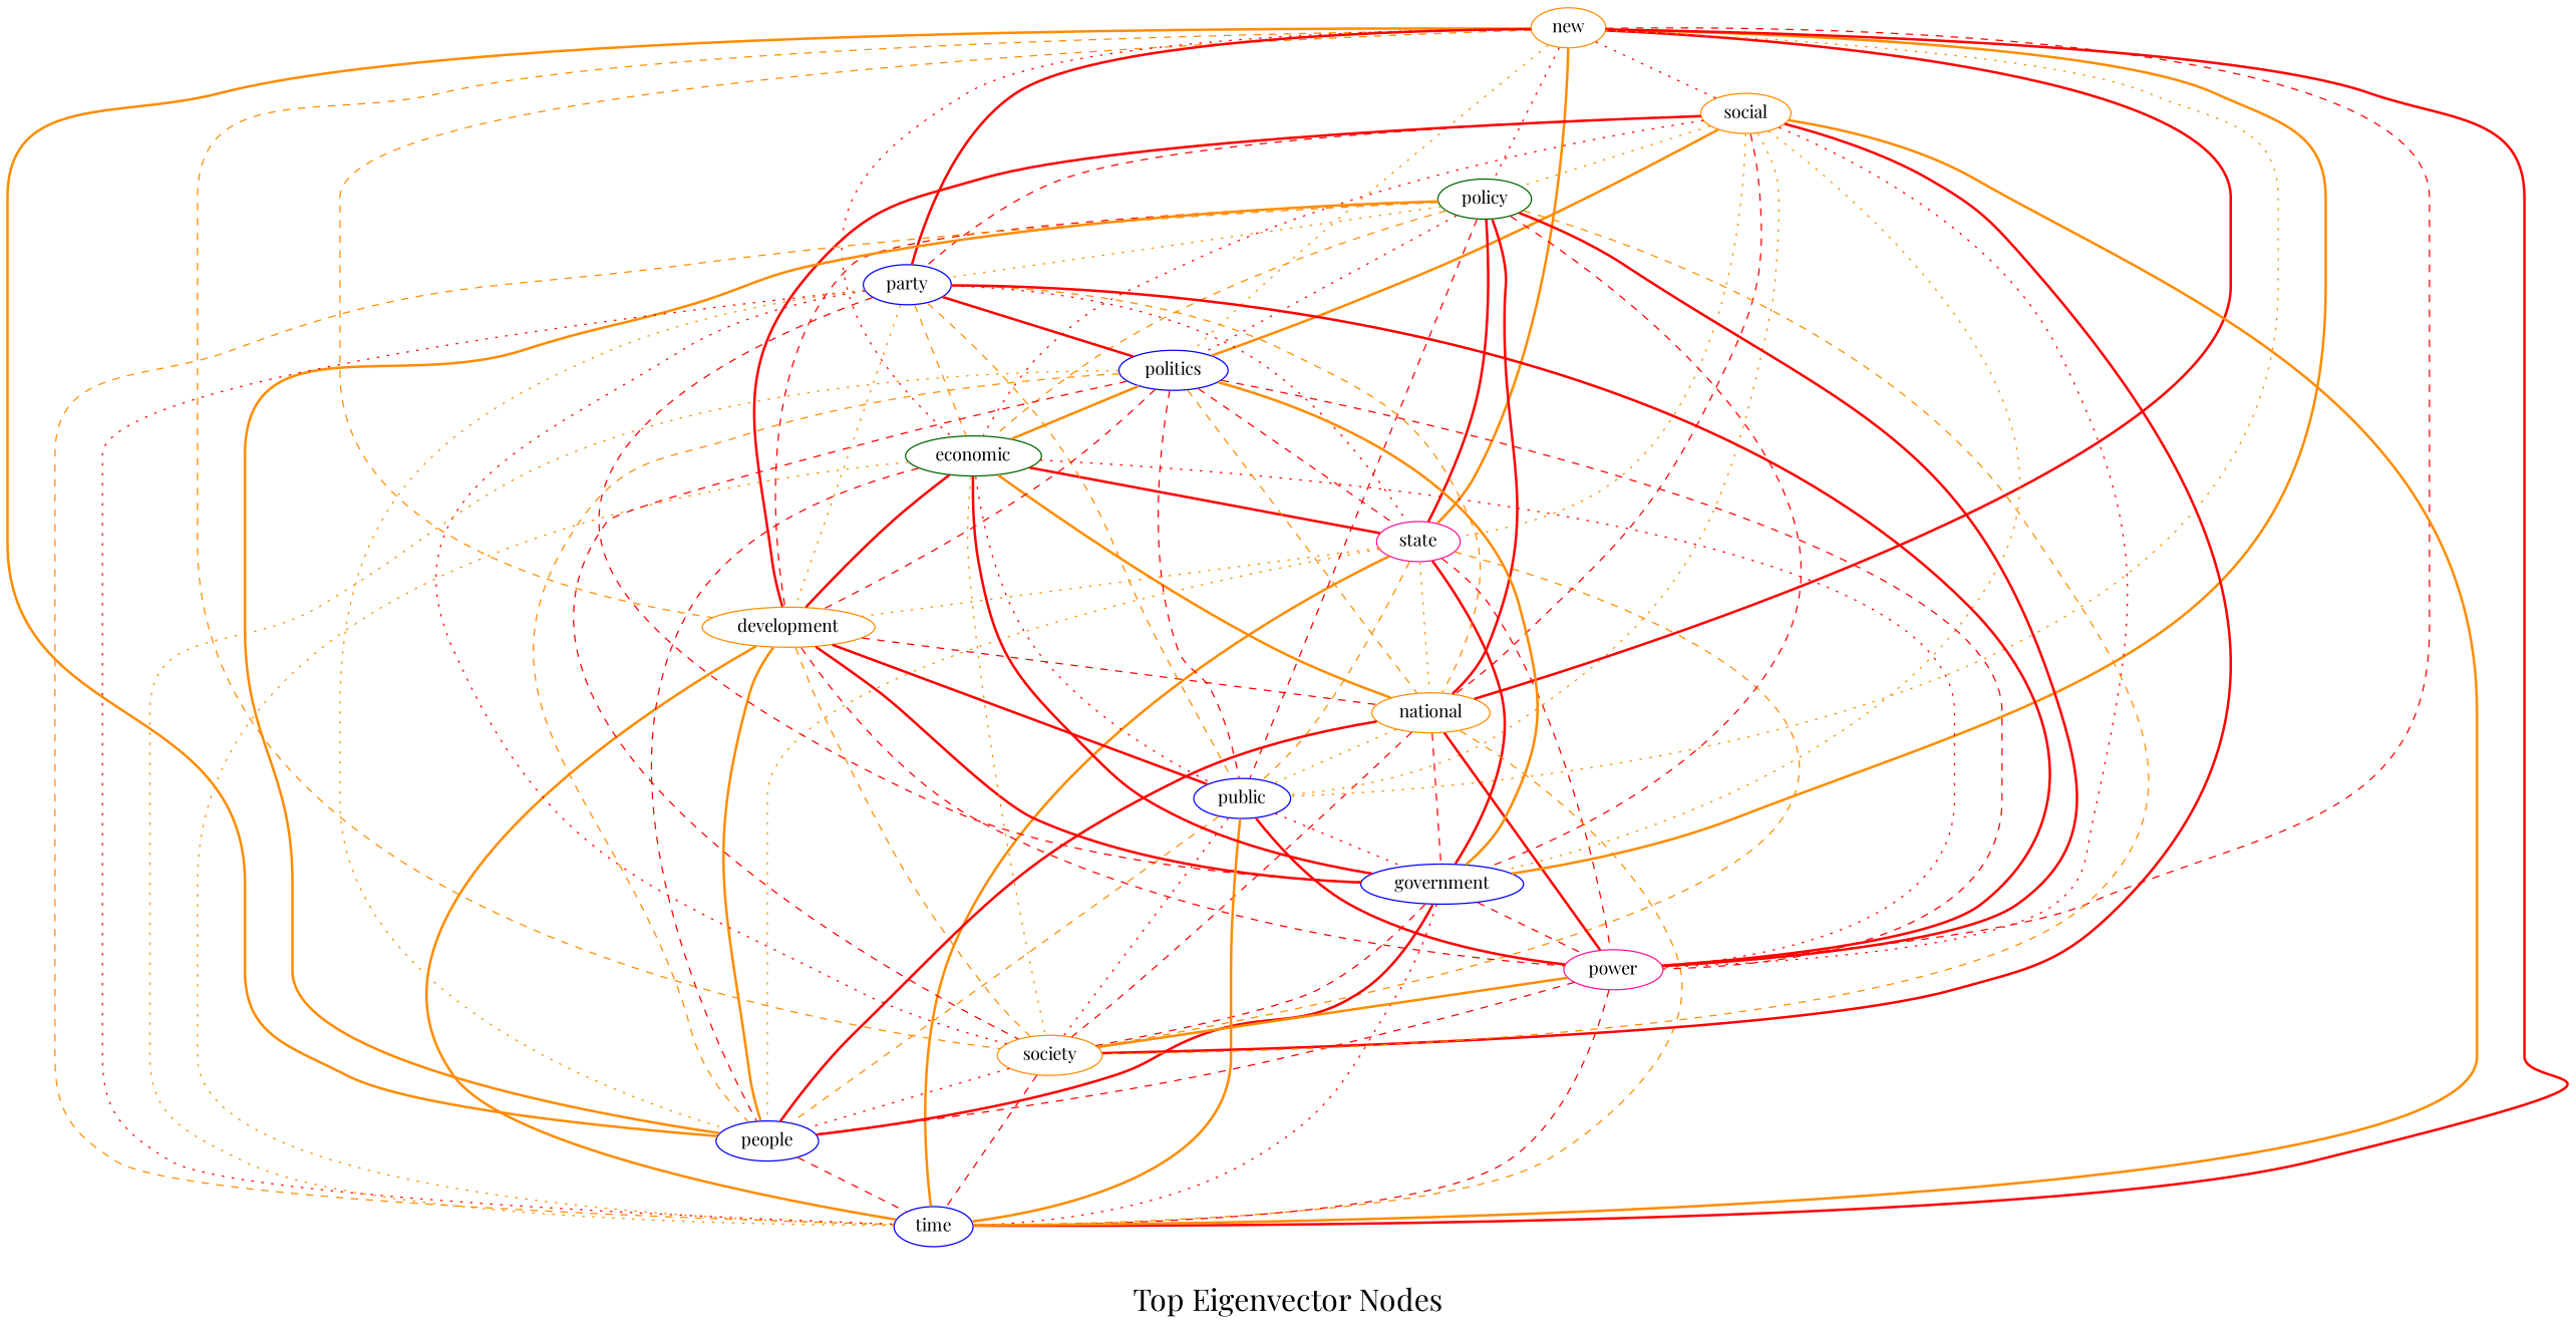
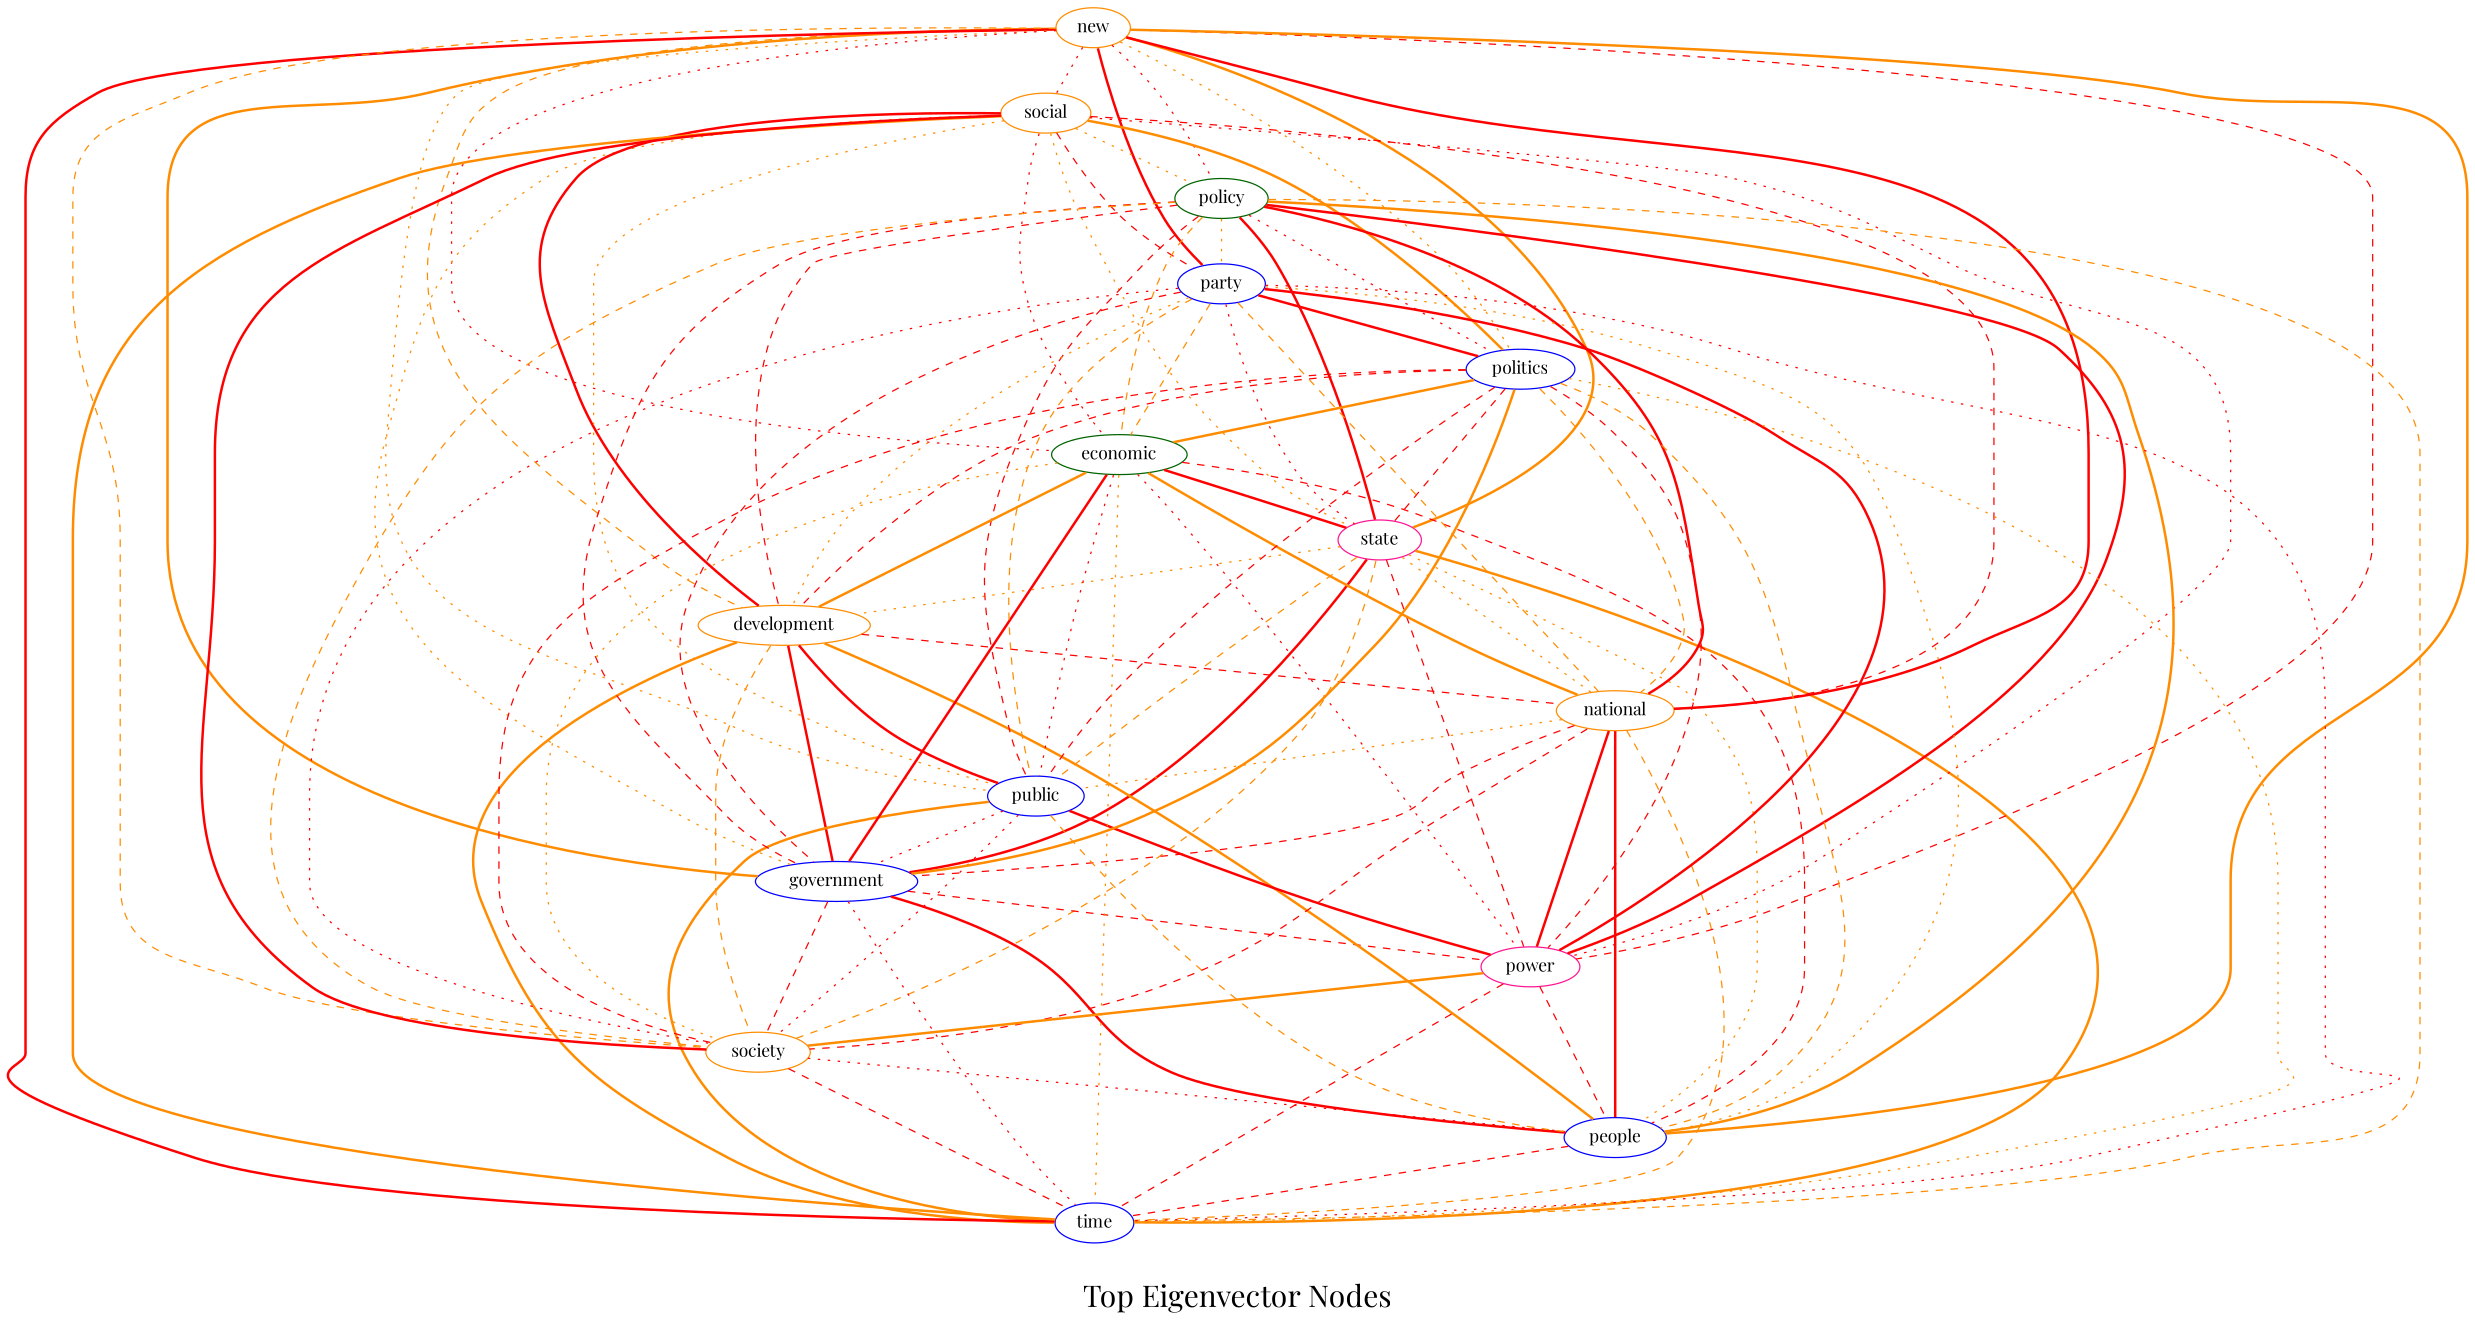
  graph {
    fontname="Playfair Display"
    fontsize=24
    label="\nTop Eigenvector Nodes\n"
    splines=true
    node [color=blue fontname="Playfair Display" shape=ellipse]
    edge [color=red fontname="Playfair Display" style=dashed]
    n1 [color=deeppink height=0.3 label=state width=0.3]
    n2 [height=0.3 label=government width=0.3]
    n3 [color=darkorange height=0.3 label=development width=0.3]
    n4 [color=darkorange height=0.3 label=national width=0.3]
    n5 [height=0.3 label=time width=0.3]
    n6 [color=darkorange height=0.3 label=society width=0.3]
    n7 [height=0.3 label=public width=0.3]
    n8 [color=deeppink height=0.3 label=power width=0.3]
    n9 [height=0.3 label=people width=0.3]
    n10 [color=darkorange height=0.3 label=new width=0.3]
    n11 [color=darkorange height=0.3 label=social width=0.3]
    n12 [color=darkgreen height=0.3 label=policy width=0.3]
    n13 [color=darkgreen height=0.3 label=economic width=0.3]
    n14 [height=0.3 label=party width=0.3]
    n15 [height=0.3 label=politics width=0.3]
    n1 -- n2 [style=bold]
    n1 -- n3 [color=darkorange style=dotted]
    n1 -- n4 [color=darkorange style=dotted]
    n1 -- n5 [color=darkorange style=bold]
    n1 -- n6 [color=darkorange]
    n1 -- n7 [color=darkorange]
    n1 -- n8
    n1 -- n9 [color=darkorange style=dotted]
    n2 -- n5 [style=dotted]
    n2 -- n6
    n2 -- n8
    n2 -- n9 [style=bold]
    n3 -- n2 [style=bold]
    n3 -- n4
    n3 -- n5 [color=darkorange style=bold]
    n3 -- n6 [color=darkorange]
    n3 -- n7 [style=bold]
-   n3 -- n8
    n3 -- n9 [color=darkorange style=bold]
    n4 -- n2
    n4 -- n5 [color=darkorange]
    n4 -- n6
    n4 -- n7 [color=darkorange style=dotted]
    n4 -- n8 [style=bold]
    n4 -- n9 [style=bold]
    n6 -- n5
    n6 -- n9 [style=dotted]
    n7 -- n2 [style=dotted]
    n7 -- n5 [color=darkorange style=bold]
    n7 -- n6 [style=dotted]
    n7 -- n8 [style=bold]
    n7 -- n9 [color=darkorange]
    n8 -- n5
    n8 -- n6 [color=darkorange style=bold]
    n8 -- n9
    n9 -- n5
    n10 -- n1 [color=darkorange style=bold]
    n10 -- n2 [color=darkorange style=bold]
    n10 -- n3 [color=darkorange]
    n10 -- n4 [style=bold]
    n10 -- n5 [style=bold]
    n10 -- n6 [color=darkorange]
    n10 -- n7 [color=darkorange style=dotted]
    n10 -- n8
    n10 -- n9 [color=darkorange style=bold]
    n10 -- n11 [style=dotted]
    n10 -- n12 [style=dotted]
    n10 -- n13 [style=dotted]
    n10 -- n14 [style=bold]
    n10 -- n15 [color=darkorange style=dotted]
    n11 -- n1 [color=darkorange style=dotted]
    n11 -- n2 [color=darkorange style=dotted]
    n11 -- n3 [style=bold]
    n11 -- n4
    n11 -- n5 [color=darkorange style=bold]
    n11 -- n6 [style=bold]
    n11 -- n7 [color=darkorange style=dotted]
    n11 -- n8 [style=dotted]
    n11 -- n12 [color=darkorange style=dotted]
    n11 -- n13 [style=dotted]
    n11 -- n14
    n11 -- n15 [color=darkorange style=bold]
    n12 -- n1 [style=bold]
    n12 -- n2
    n12 -- n3
    n12 -- n4 [style=bold]
    n12 -- n5 [color=darkorange]
    n12 -- n6 [color=darkorange]
    n12 -- n7
    n12 -- n8 [style=bold]
    n12 -- n9 [color=darkorange style=bold]
    n12 -- n13 [color=darkorange]
    n12 -- n14 [color=darkorange style=dotted]
    n12 -- n15 [style=dotted]
    n13 -- n1 [style=bold]
    n13 -- n2 [style=bold]
-   n13 -- n3 [style=bold]
+   n13 -- n3 [color=darkorange style=bold]
    n13 -- n4 [color=darkorange style=bold]
    n13 -- n5 [color=darkorange style=dotted]
    n13 -- n6 [color=darkorange style=dotted]
    n13 -- n7 [style=dotted]
    n13 -- n8 [style=dotted]
    n13 -- n9
    n14 -- n1 [style=dotted]
    n14 -- n2
    n14 -- n3 [color=darkorange style=dotted]
    n14 -- n4 [color=darkorange]
    n14 -- n5 [style=dotted]
    n14 -- n6 [style=dotted]
    n14 -- n7 [color=darkorange]
    n14 -- n8 [style=bold]
    n14 -- n9 [color=darkorange style=dotted]
    n14 -- n13 [color=darkorange]
    n14 -- n15 [style=bold]
    n15 -- n1
    n15 -- n2 [color=darkorange style=bold]
    n15 -- n3
    n15 -- n4 [color=darkorange]
    n15 -- n5 [color=darkorange style=dotted]
    n15 -- n6
    n15 -- n7
    n15 -- n8
    n15 -- n9 [color=darkorange]
    n15 -- n13 [color=darkorange style=bold]
  }
